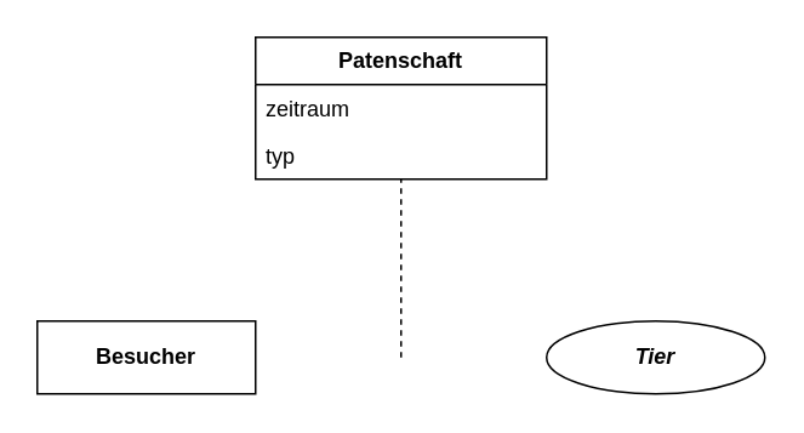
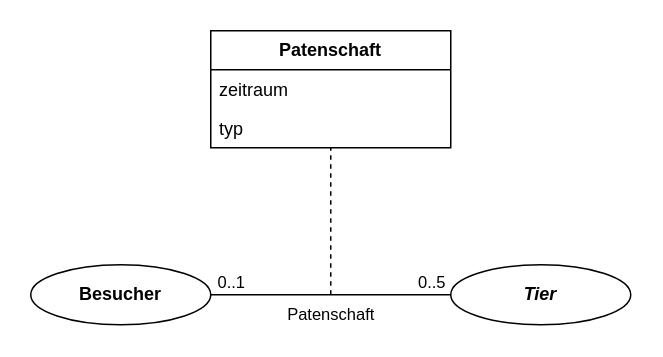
  <mxCell id="0" />
  <mxCell id="1" parent="0" />
- <mxCell id="2" value="Besucher" style="html=1;whiteSpace=wrap;fontStyle=1" parent="1" vertex="1"><mxGeometry x="20" y="176" width="120" height="40" as="geometry" /></mxCell>
+ <mxCell id="2" value="Besucher" style="ellipse;html=1;whiteSpace=wrap;fontStyle=1;" parent="1" vertex="1"><mxGeometry x="20" y="176" width="120" height="40" as="geometry" /></mxCell>
  <mxCell id="3" value="Tier" style="ellipse;html=1;whiteSpace=wrap;fontStyle=3;" parent="1" vertex="1"><mxGeometry x="300" y="176" width="120" height="40" as="geometry" /></mxCell>
+ <mxCell id="4" value="Patenschaft" style="endArrow=none;html=1;edgeStyle=orthogonalEdgeStyle;rounded=0;verticalAlign=top;labelBackgroundColor=none;" parent="1" source="2" target="3" edge="1"><mxGeometry relative="1" as="geometry"><mxPoint x="110" y="146" as="sourcePoint" /><mxPoint x="270" y="146" as="targetPoint" /></mxGeometry></mxCell>
+ <mxCell id="5" value="0..1" style="edgeLabel;resizable=0;html=1;align=left;verticalAlign=bottom;spacingLeft=3;labelBackgroundColor=none;" parent="4" connectable="0" vertex="1"><mxGeometry x="-1" relative="1" as="geometry" /></mxCell>
+ <mxCell id="6" value="0..5" style="edgeLabel;resizable=0;html=1;align=right;verticalAlign=bottom;spacingRight=3;labelBackgroundColor=none;" parent="4" connectable="0" vertex="1"><mxGeometry x="1" relative="1" as="geometry" /></mxCell>
  <mxCell id="7" value="" style="endArrow=none;dashed=1;html=1;rounded=0;" parent="1" target="8" edge="1"><mxGeometry width="50" height="50" relative="1" as="geometry"><mxPoint x="220" y="196" as="sourcePoint" /><mxPoint x="290" y="136" as="targetPoint" /></mxGeometry></mxCell>
  <mxCell id="8" value="Patenschaft" style="swimlane;fontStyle=1;childLayout=stackLayout;horizontal=1;startSize=26;fillColor=none;horizontalStack=0;resizeParent=1;resizeParentMax=0;resizeLast=0;collapsible=1;marginBottom=0;whiteSpace=wrap;html=1;" parent="1" vertex="1"><mxGeometry x="140" y="20" width="160" height="78" as="geometry" /></mxCell>
  <mxCell id="9" value="zeitraum" style="text;strokeColor=none;fillColor=none;align=left;verticalAlign=top;spacingLeft=4;spacingRight=4;overflow=hidden;rotatable=0;points=[[0,0.5],[1,0.5]];portConstraint=eastwest;whiteSpace=wrap;html=1;" parent="8" vertex="1"><mxGeometry y="26" width="160" height="26" as="geometry" /></mxCell>
  <mxCell id="10" value="typ" style="text;strokeColor=none;fillColor=none;align=left;verticalAlign=top;spacingLeft=4;spacingRight=4;overflow=hidden;rotatable=0;points=[[0,0.5],[1,0.5]];portConstraint=eastwest;whiteSpace=wrap;html=1;" parent="8" vertex="1"><mxGeometry y="52" width="160" height="26" as="geometry" /></mxCell>
